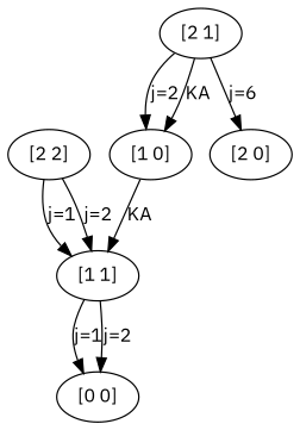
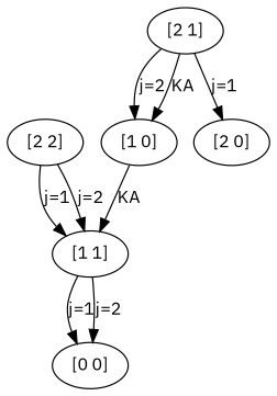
  digraph {
    fontname="IBM Plex Sans"
    nodesep=0.17
    node [fontname="IBM Plex Sans"]
    edge [fontname="IBM Plex Sans"]
    n1 [label="[2 2]"]
    n2 [label="[1 1]"]
    n3 [label="[0 0]"]
    n4 [label="[2 1]"]
    n5 [label="[1 0]"]
    n6 [label="[2 0]"]
    n1 -> n2 [label="j=1"]
    n1 -> n2 [label="j=2"]
    n2 -> n3 [label="j=1"]
    n2 -> n3 [label="j=2"]
    n4 -> n5 [label="j=2"]
    n4 -> n5 [label=KA]
-   n4 -> n6 [label="j=6"]
+   n4 -> n6 [label="j=1"]
    n5 -> n2 [label=KA]
  }
